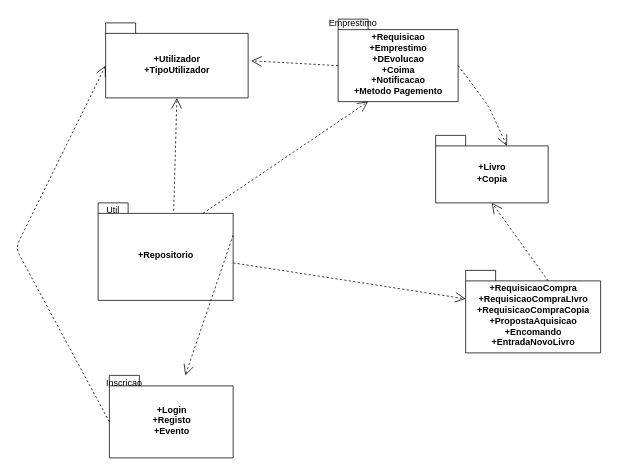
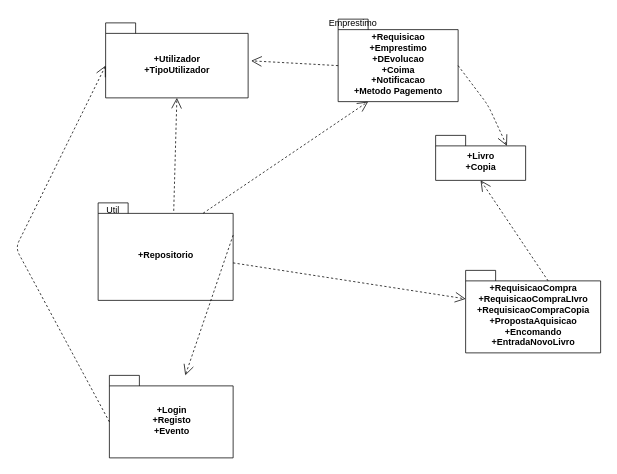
  <mxCell id="0" />
  <mxCell id="1" parent="0" />
  <mxCell id="2" value="+Utilizador&lt;br&gt;+TipoUtilizador&lt;br&gt;" style="shape=folder;fontStyle=1;spacingTop=10;tabWidth=40;tabHeight=14;tabPosition=left;html=1;" parent="1" vertex="1"><mxGeometry x="140" y="30" width="190" height="100" as="geometry" /></mxCell>
  <mxCell id="3" value="+Repositorio" style="shape=folder;fontStyle=1;spacingTop=10;tabWidth=40;tabHeight=14;tabPosition=left;html=1;" parent="1" vertex="1"><mxGeometry x="130" y="270" width="180" height="130" as="geometry" /></mxCell>
- <mxCell id="4" value="+Livro&lt;br&gt;+Copia&lt;br&gt;" style="shape=folder;fontStyle=1;spacingTop=10;tabWidth=40;tabHeight=14;tabPosition=left;html=1;" parent="1" vertex="1"><mxGeometry x="580" y="180" width="150" height="90" as="geometry" /></mxCell>
+ <mxCell id="4" value="+Livro&lt;br&gt;+Copia&lt;br&gt;" style="shape=folder;fontStyle=1;spacingTop=10;tabWidth=40;tabHeight=14;tabPosition=left;html=1;" parent="1" vertex="1"><mxGeometry x="580" y="180" width="120" height="60" as="geometry" /></mxCell>
  <mxCell id="5" value="+RequisicaoCompra&lt;br&gt;+RequisicaoCompraLIvro&lt;br&gt;+RequisicaoCompraCopia&lt;br&gt;+PropostaAquisicao&lt;br&gt;+Encomando&lt;br&gt;+EntradaNovoLivro&lt;br&gt;" style="shape=folder;fontStyle=1;spacingTop=10;tabWidth=40;tabHeight=14;tabPosition=left;html=1;" parent="1" vertex="1"><mxGeometry x="620" y="360" width="180" height="110" as="geometry" /></mxCell>
  <mxCell id="6" value="+Requisicao&lt;br&gt;+Emprestimo&lt;br&gt;+DEvolucao&lt;br&gt;+Coima&lt;br&gt;+Notificacao&lt;br&gt;+Metodo Pagemento&lt;br&gt;" style="shape=folder;fontStyle=1;spacingTop=10;tabWidth=40;tabHeight=14;tabPosition=left;html=1;" parent="1" vertex="1"><mxGeometry x="450" y="25" width="160" height="110" as="geometry" /></mxCell>
  <mxCell id="7" value="Util" style="text;html=1;strokeColor=none;fillColor=none;align=center;verticalAlign=middle;whiteSpace=wrap;rounded=0;" parent="1" vertex="1"><mxGeometry x="130" y="270" width="40" height="20" as="geometry" /></mxCell>
  <mxCell id="8" value="Emprestimo" style="text;html=1;strokeColor=none;fillColor=none;align=center;verticalAlign=middle;whiteSpace=wrap;rounded=0;" parent="1" vertex="1"><mxGeometry x="450" y="20" width="40" height="20" as="geometry" /></mxCell>
  <mxCell id="9" value="" style="endArrow=open;endSize=12;dashed=1;html=1;entryX=0;entryY=0;entryDx=0;entryDy=38;entryPerimeter=0;" parent="1" target="5" edge="1"><mxGeometry width="160" relative="1" as="geometry"><mxPoint x="310" y="350" as="sourcePoint" /><mxPoint x="470" y="350" as="targetPoint" /></mxGeometry></mxCell>
  <mxCell id="10" value="" style="endArrow=open;endSize=12;dashed=1;html=1;exitX=0;exitY=0;exitDx=110;exitDy=14;exitPerimeter=0;entryX=0.5;entryY=1;entryDx=0;entryDy=0;entryPerimeter=0;" parent="1" source="5" target="4" edge="1"><mxGeometry width="160" relative="1" as="geometry"><mxPoint x="580" y="320" as="sourcePoint" /><mxPoint x="740" y="320" as="targetPoint" /></mxGeometry></mxCell>
  <mxCell id="11" value="" style="endArrow=open;endSize=12;dashed=1;html=1;exitX=0;exitY=0;exitDx=180;exitDy=43;exitPerimeter=0;" parent="1" source="3" target="16" edge="1"><mxGeometry width="160" relative="1" as="geometry"><mxPoint x="340" y="250" as="sourcePoint" /><mxPoint x="500" y="250" as="targetPoint" /></mxGeometry></mxCell>
  <mxCell id="12" value="" style="endArrow=open;endSize=12;dashed=1;html=1;exitX=0.56;exitY=0.082;exitDx=0;exitDy=0;exitPerimeter=0;entryX=0.5;entryY=1;entryDx=0;entryDy=0;entryPerimeter=0;" parent="1" source="3" target="2" edge="1"><mxGeometry width="160" relative="1" as="geometry"><mxPoint x="240" y="200" as="sourcePoint" /><mxPoint x="400" y="200" as="targetPoint" /></mxGeometry></mxCell>
  <mxCell id="13" value="" style="endArrow=open;endSize=12;dashed=1;html=1;exitX=0.778;exitY=0.106;exitDx=0;exitDy=0;exitPerimeter=0;entryX=0.25;entryY=1;entryDx=0;entryDy=0;entryPerimeter=0;" parent="1" source="3" target="6" edge="1"><mxGeometry width="160" relative="1" as="geometry"><mxPoint x="320" y="190" as="sourcePoint" /><mxPoint x="480" y="190" as="targetPoint" /></mxGeometry></mxCell>
  <mxCell id="14" value="" style="endArrow=open;endSize=12;dashed=1;html=1;entryX=1.021;entryY=0.506;entryDx=0;entryDy=0;entryPerimeter=0;exitX=0;exitY=0;exitDx=0;exitDy=62;exitPerimeter=0;" parent="1" source="6" target="2" edge="1"><mxGeometry width="160" relative="1" as="geometry"><mxPoint x="330" y="170" as="sourcePoint" /><mxPoint x="490" y="170" as="targetPoint" /></mxGeometry></mxCell>
  <mxCell id="15" value="" style="endArrow=open;endSize=12;dashed=1;html=1;exitX=0;exitY=0;exitDx=160;exitDy=62;exitPerimeter=0;entryX=0;entryY=0;entryDx=95;entryDy=14;entryPerimeter=0;" parent="1" source="6" target="4" edge="1"><mxGeometry width="160" relative="1" as="geometry"><mxPoint x="780" y="90" as="sourcePoint" /><mxPoint x="940" y="90" as="targetPoint" /><Array as="points"><mxPoint x="650" y="140" /></Array></mxGeometry></mxCell>
  <mxCell id="16" value="+Login&lt;br&gt;+Registo&lt;br&gt;+Evento&lt;br&gt;" style="shape=folder;fontStyle=1;spacingTop=10;tabWidth=40;tabHeight=14;tabPosition=left;html=1;" vertex="1" parent="1"><mxGeometry x="145" y="500" width="165" height="110" as="geometry" /></mxCell>
- <mxCell id="17" value="Inscricao" style="text;html=1;strokeColor=none;fillColor=none;align=center;verticalAlign=middle;whiteSpace=wrap;rounded=0;" vertex="1" parent="1"><mxGeometry x="145" y="500" width="40" height="20" as="geometry" /></mxCell>
  <mxCell id="18" value="" style="endArrow=open;endSize=12;dashed=1;html=1;exitX=0;exitY=0;exitDx=0;exitDy=62;exitPerimeter=0;entryX=0;entryY=0;entryDx=0;entryDy=57;entryPerimeter=0;" edge="1" parent="1" source="16" target="2"><mxGeometry width="160" relative="1" as="geometry"><mxPoint x="30" y="370" as="sourcePoint" /><mxPoint x="34" y="219" as="targetPoint" /><Array as="points"><mxPoint x="20" y="330" /></Array></mxGeometry></mxCell>
